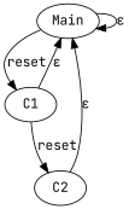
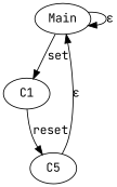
  digraph {
    fontname="JetBrains Mono"
    node [fontname="JetBrains Mono"]
    edge [fontname="JetBrains Mono"]
    Main
    C1
-   C2
+   C2 [label=C5]
    Main -> Main [label="&epsilon;"]
-   Main -> C1 [label=reset]
-   C1 -> Main [label="&epsilon;"]
+   Main -> C1 [label=set]
    C1 -> C2 [label=reset]
    C2 -> Main [label="&epsilon;"]
  }
